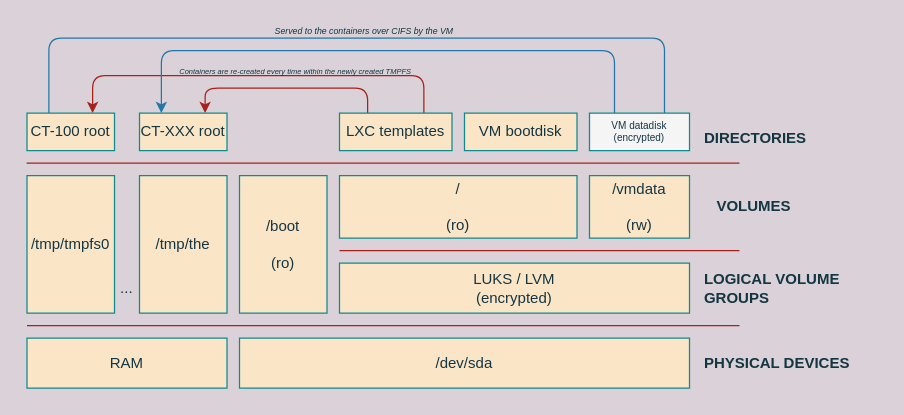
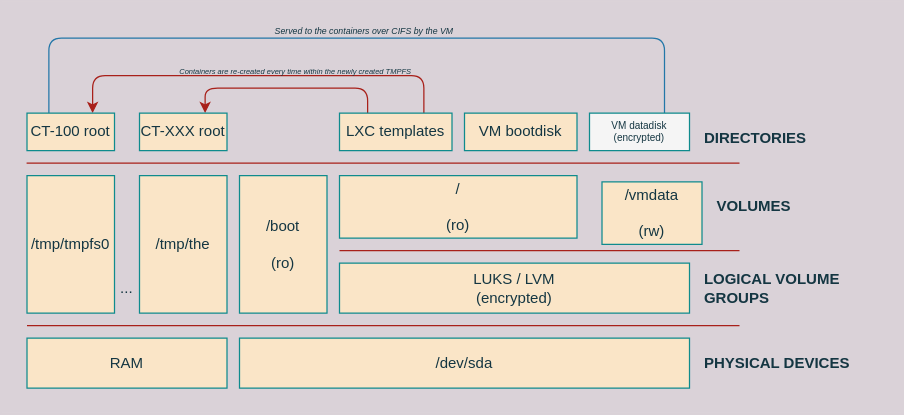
  <mxCell id="0" />
  <mxCell id="1" parent="0" />
- <mxCell id="2" value="&lt;div&gt;/vmdata&lt;/div&gt;&lt;div&gt;&lt;br&gt;&lt;/div&gt;&lt;div&gt;(rw)&lt;br&gt;&lt;/div&gt;" style="rounded=0;whiteSpace=wrap;html=1;sketch=0;fontColor=#143642;strokeColor=#0F8B8D;fillColor=#FAE5C7;" vertex="1" parent="1"><mxGeometry x="471" y="140" width="80" height="50" as="geometry" /></mxCell>
+ <mxCell id="2" value="&lt;div&gt;/vmdata&lt;/div&gt;&lt;div&gt;&lt;br&gt;&lt;/div&gt;&lt;div&gt;(rw)&lt;br&gt;&lt;/div&gt;" style="rounded=0;whiteSpace=wrap;html=1;sketch=0;fontColor=#143642;strokeColor=#0F8B8D;fillColor=#FAE5C7;" vertex="1" parent="1"><mxGeometry x="481" y="145" width="80" height="50" as="geometry" /></mxCell>
  <mxCell id="3" value="&lt;div&gt;/&lt;/div&gt;&lt;div&gt;&lt;br&gt;&lt;/div&gt;&lt;div&gt;(ro)&lt;br&gt;&lt;/div&gt;" style="rounded=0;whiteSpace=wrap;html=1;sketch=0;fontColor=#143642;strokeColor=#0F8B8D;fillColor=#FAE5C7;" vertex="1" parent="1"><mxGeometry x="271" y="140" width="190" height="50" as="geometry" /></mxCell>
  <mxCell id="4" value="&lt;div&gt;LUKS / LVM&lt;/div&gt;(encrypted)" style="rounded=0;whiteSpace=wrap;html=1;sketch=0;fontColor=#143642;strokeColor=#0F8B8D;fillColor=#FAE5C7;" vertex="1" parent="1"><mxGeometry x="271" y="210" width="280" height="40" as="geometry" /></mxCell>
  <mxCell id="5" value="/dev/sda" style="rounded=0;whiteSpace=wrap;html=1;sketch=0;fontColor=#143642;strokeColor=#0F8B8D;fillColor=#FAE5C7;" vertex="1" parent="1"><mxGeometry x="191" y="270" width="360" height="40" as="geometry" /></mxCell>
  <mxCell id="6" style="edgeStyle=orthogonalEdgeStyle;curved=0;rounded=1;sketch=0;orthogonalLoop=1;jettySize=auto;html=1;exitX=0.25;exitY=0;exitDx=0;exitDy=0;entryX=0.75;entryY=0;entryDx=0;entryDy=0;fontSize=8;fontColor=#143642;strokeColor=#A8201A;fillColor=#FAE5C7;" edge="1" parent="1" source="8" target="22"><mxGeometry relative="1" as="geometry" /></mxCell>
  <mxCell id="7" style="edgeStyle=orthogonalEdgeStyle;curved=0;rounded=1;sketch=0;orthogonalLoop=1;jettySize=auto;html=1;exitX=0.75;exitY=0;exitDx=0;exitDy=0;entryX=0.75;entryY=0;entryDx=0;entryDy=0;fontSize=8;fontColor=#143642;strokeColor=#A8201A;fillColor=#FAE5C7;" edge="1" parent="1" source="8" target="21"><mxGeometry relative="1" as="geometry"><Array as="points"><mxPoint x="339" y="60" /><mxPoint x="74" y="60" /></Array></mxGeometry></mxCell>
  <mxCell id="8" value="LXC templates" style="rounded=0;whiteSpace=wrap;html=1;sketch=0;fontColor=#143642;strokeColor=#0F8B8D;fillColor=#FAE5C7;" vertex="1" parent="1"><mxGeometry x="271" y="90" width="90" height="30" as="geometry" /></mxCell>
  <mxCell id="9" value="&lt;div&gt;VM bootdisk&lt;/div&gt;" style="rounded=0;whiteSpace=wrap;html=1;sketch=0;fontColor=#143642;strokeColor=#0F8B8D;fillColor=#FAE5C7;" vertex="1" parent="1"><mxGeometry x="371" y="90" width="90" height="30" as="geometry" /></mxCell>
- <mxCell id="10" style="edgeStyle=orthogonalEdgeStyle;curved=0;rounded=1;sketch=0;orthogonalLoop=1;jettySize=auto;html=1;exitX=0.25;exitY=0;exitDx=0;exitDy=0;entryX=0.25;entryY=0;entryDx=0;entryDy=0;fontSize=8;fontColor=#143642;strokeColor=#2377A8;fillColor=#FAE5C7;" edge="1" parent="1" source="12" target="22"><mxGeometry relative="1" as="geometry"><Array as="points"><mxPoint x="491" y="40" /><mxPoint x="129" y="40" /></Array></mxGeometry></mxCell>
  <mxCell id="11" style="edgeStyle=orthogonalEdgeStyle;curved=0;rounded=1;sketch=0;orthogonalLoop=1;jettySize=auto;html=1;exitX=0.75;exitY=0;exitDx=0;exitDy=0;entryX=0.25;entryY=0;entryDx=0;entryDy=0;fontSize=8;fontColor=#143642;strokeColor=#2377A8;fillColor=#FAE5C7;endArrow=none;" edge="1" parent="1" source="12" target="21"><mxGeometry relative="1" as="geometry"><Array as="points"><mxPoint x="531" y="30" /><mxPoint x="39" y="30" /></Array></mxGeometry></mxCell>
  <mxCell id="12" value="&lt;div style=&quot;font-size: 8px;&quot;&gt;VM datadisk&lt;/div&gt;&lt;div style=&quot;font-size: 8px;&quot;&gt;(encrypted)&lt;br style=&quot;font-size: 8px;&quot;&gt;&lt;/div&gt;" style="rounded=0;whiteSpace=wrap;html=1;sketch=0;fontColor=#143642;strokeColor=#0F8B8D;fillColor=#f5f5f5;fontSize=8;" vertex="1" parent="1"><mxGeometry x="471" y="90" width="80" height="30" as="geometry" /></mxCell>
  <mxCell id="13" value="&lt;div&gt;/boot&lt;/div&gt;&lt;div&gt;&lt;br&gt;&lt;/div&gt;(ro)" style="rounded=0;whiteSpace=wrap;html=1;sketch=0;fontColor=#143642;strokeColor=#0F8B8D;fillColor=#FAE5C7;" vertex="1" parent="1"><mxGeometry x="191" y="140" width="70" height="110" as="geometry" /></mxCell>
  <mxCell id="14" value="" style="endArrow=none;html=1;rounded=1;sketch=0;fontColor=#143642;strokeColor=#A8201A;fillColor=#FAE5C7;curved=0;" edge="1" parent="1"><mxGeometry width="50" height="50" relative="1" as="geometry"><mxPoint x="591" y="260" as="sourcePoint" /><mxPoint x="21" y="260" as="targetPoint" /></mxGeometry></mxCell>
  <mxCell id="15" value="" style="endArrow=none;html=1;rounded=1;sketch=0;fontColor=#143642;strokeColor=#A8201A;fillColor=#FAE5C7;curved=0;" edge="1" parent="1"><mxGeometry width="50" height="50" relative="1" as="geometry"><mxPoint x="591" y="200" as="sourcePoint" /><mxPoint x="271" y="200" as="targetPoint" /></mxGeometry></mxCell>
  <mxCell id="16" value="" style="endArrow=none;html=1;rounded=1;sketch=0;fontColor=#143642;strokeColor=#A8201A;fillColor=#FAE5C7;curved=0;" edge="1" parent="1"><mxGeometry width="50" height="50" relative="1" as="geometry"><mxPoint x="591" y="130" as="sourcePoint" /><mxPoint x="20.667" y="130" as="targetPoint" /></mxGeometry></mxCell>
  <mxCell id="17" value="RAM" style="rounded=0;whiteSpace=wrap;html=1;sketch=0;fontColor=#143642;strokeColor=#0F8B8D;fillColor=#FAE5C7;" vertex="1" parent="1"><mxGeometry x="21" y="270" width="160" height="40" as="geometry" /></mxCell>
  <mxCell id="18" value="/tmp/tmpfs0" style="rounded=0;whiteSpace=wrap;html=1;sketch=0;fontColor=#143642;strokeColor=#0F8B8D;fillColor=#FAE5C7;" vertex="1" parent="1"><mxGeometry x="21" y="140" width="70" height="110" as="geometry" /></mxCell>
  <mxCell id="19" value="/tmp/the" style="rounded=0;whiteSpace=wrap;html=1;sketch=0;fontColor=#143642;strokeColor=#0F8B8D;fillColor=#FAE5C7;" vertex="1" parent="1"><mxGeometry y="140" width="70" height="110" as="geometry" x="111" /></mxCell>
  <mxCell id="20" value="&lt;div&gt;...&lt;/div&gt;" style="text;html=1;strokeColor=none;fillColor=none;align=center;verticalAlign=middle;whiteSpace=wrap;rounded=0;sketch=0;fontColor=#143642;" vertex="1" parent="1"><mxGeometry x="91" y="210" width="20" height="40" as="geometry" /></mxCell>
  <mxCell id="21" value="CT-100 root" style="rounded=0;whiteSpace=wrap;html=1;sketch=0;fontColor=#143642;strokeColor=#0F8B8D;fillColor=#FAE5C7;" vertex="1" parent="1"><mxGeometry x="21" y="90" width="70" height="30" as="geometry" /></mxCell>
  <mxCell id="22" value="CT-XXX root" style="rounded=0;whiteSpace=wrap;html=1;sketch=0;fontColor=#143642;strokeColor=#0F8B8D;fillColor=#FAE5C7;" vertex="1" parent="1"><mxGeometry y="90" width="70" height="30" as="geometry" x="111" /></mxCell>
  <mxCell id="23" value="PHYSICAL DEVICES" style="text;html=1;strokeColor=none;fillColor=none;align=left;verticalAlign=middle;whiteSpace=wrap;rounded=0;sketch=0;fontColor=#143642;fontStyle=1" vertex="1" parent="1"><mxGeometry x="561" y="270" width="130" height="40" as="geometry" /></mxCell>
  <mxCell id="24" value="LOGICAL VOLUME GROUPS" style="text;html=1;strokeColor=none;fillColor=none;align=left;verticalAlign=middle;whiteSpace=wrap;rounded=0;sketch=0;fontColor=#143642;fontStyle=1" vertex="1" parent="1"><mxGeometry x="561" y="210" width="130" height="40" as="geometry" /></mxCell>
  <mxCell id="25" value="VOLUMES" style="text;html=1;strokeColor=none;fillColor=none;align=left;verticalAlign=middle;whiteSpace=wrap;rounded=0;sketch=0;fontColor=#143642;fontStyle=1" vertex="1" parent="1"><mxGeometry x="571" y="145" width="130" height="40" as="geometry" /></mxCell>
  <mxCell id="26" value="DIRECTORIES" style="text;html=1;strokeColor=none;fillColor=none;align=left;verticalAlign=middle;whiteSpace=wrap;rounded=0;sketch=0;fontColor=#143642;fontStyle=1" vertex="1" parent="1"><mxGeometry x="561" y="90" width="130" height="40" as="geometry" /></mxCell>
  <mxCell id="27" value="Served to the containers over CIFS by the VM" style="text;html=1;strokeColor=none;fillColor=none;align=center;verticalAlign=middle;whiteSpace=wrap;rounded=0;sketch=0;fontColor=#143642;fontStyle=2;fontSize=7;" vertex="1" parent="1"><mxGeometry x="161" y="20" width="260" height="10" as="geometry" /></mxCell>
  <mxCell id="28" value="&lt;font style=&quot;font-size: 6px;&quot;&gt;&lt;i&gt;Containers are re-created every time within the newly created TMPFS&lt;br&gt;&lt;/i&gt;&lt;/font&gt;" style="text;html=1;strokeColor=none;fillColor=none;align=center;verticalAlign=middle;whiteSpace=wrap;rounded=0;sketch=0;fontColor=#143642;" vertex="1" parent="1"><mxGeometry x="131" y="50" width="210" height="10" as="geometry" /></mxCell>
